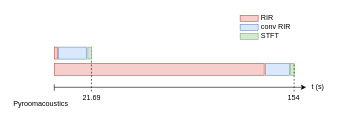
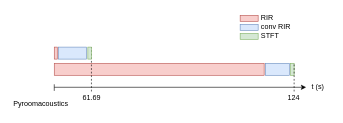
  <mxCell id="0" />
  <mxCell id="1" parent="0" />
  <mxCell id="2" value="" style="endArrow=classic;html=1;rounded=0;" edge="1" parent="1"><mxGeometry width="50" height="50" relative="1" as="geometry"><mxPoint x="90" y="145" as="sourcePoint" /><mxPoint x="510" y="145" as="targetPoint" /></mxGeometry></mxCell>
  <mxCell id="3" value="" style="rounded=0;whiteSpace=wrap;html=1;fillColor=#f8cecc;strokeColor=#b85450;" vertex="1" parent="1"><mxGeometry x="90" y="105" width="350" height="20" as="geometry" /></mxCell>
  <mxCell id="4" value="" style="rounded=0;whiteSpace=wrap;html=1;fillColor=#dae8fc;strokeColor=#6c8ebf;" vertex="1" parent="1"><mxGeometry x="442" y="105" width="40" height="20" as="geometry" /></mxCell>
  <mxCell id="5" value="" style="endArrow=none;html=1;rounded=0;strokeWidth=1;dashed=1;" edge="1" parent="1"><mxGeometry width="50" height="50" relative="1" as="geometry"><mxPoint x="152" y="152" as="sourcePoint" /><mxPoint x="152" y="78" as="targetPoint" /></mxGeometry></mxCell>
  <mxCell id="6" value="" style="rounded=0;whiteSpace=wrap;html=1;fillColor=#d5e8d4;strokeColor=#82b366;" vertex="1" parent="1"><mxGeometry x="484" y="105" width="6" height="20" as="geometry" /></mxCell>
  <mxCell id="7" value="" style="rounded=0;whiteSpace=wrap;html=1;fillColor=#f8cecc;strokeColor=#b85450;" vertex="1" parent="1"><mxGeometry x="90" y="78" width="5" height="20" as="geometry" /></mxCell>
  <mxCell id="8" value="" style="rounded=0;whiteSpace=wrap;html=1;fillColor=#dae8fc;strokeColor=#6c8ebf;" vertex="1" parent="1"><mxGeometry x="97" y="78" width="47" height="20" as="geometry" /></mxCell>
  <mxCell id="9" value="" style="rounded=0;whiteSpace=wrap;html=1;fillColor=#d5e8d4;strokeColor=#82b366;" vertex="1" parent="1"><mxGeometry x="146" y="78" width="6" height="20" as="geometry" /></mxCell>
  <mxCell id="10" value="t (s)" style="text;html=1;align=center;verticalAlign=middle;whiteSpace=wrap;rounded=0;" vertex="1" parent="1"><mxGeometry x="510" y="135" width="40" height="20" as="geometry" /></mxCell>
  <mxCell id="11" value="" style="rounded=0;whiteSpace=wrap;html=1;fillColor=#f8cecc;strokeColor=#b85450;" vertex="1" parent="1"><mxGeometry x="400" y="25" width="30" height="10" as="geometry" /></mxCell>
  <mxCell id="12" value="" style="rounded=0;whiteSpace=wrap;html=1;fillColor=#dae8fc;strokeColor=#6c8ebf;" vertex="1" parent="1"><mxGeometry x="400" y="40" width="30" height="10" as="geometry" /></mxCell>
  <mxCell id="13" value="" style="rounded=0;whiteSpace=wrap;html=1;fillColor=#d5e8d4;strokeColor=#82b366;" vertex="1" parent="1"><mxGeometry x="400" y="55" width="30" height="10" as="geometry" /></mxCell>
  <mxCell id="14" value="" style="endArrow=none;html=1;rounded=0;" edge="1" parent="1"><mxGeometry width="50" height="50" relative="1" as="geometry"><mxPoint x="90" y="151" as="sourcePoint" /><mxPoint x="90" y="140" as="targetPoint" /></mxGeometry></mxCell>
- <mxCell id="15" value="21.69" style="text;html=1;align=center;verticalAlign=middle;whiteSpace=wrap;rounded=0;" vertex="1" parent="1"><mxGeometry x="132" y="152" width="41" height="20" as="geometry" /></mxCell>
- <mxCell id="16" value="154" style="text;html=1;align=center;verticalAlign=middle;whiteSpace=wrap;rounded=0;" vertex="1" parent="1"><mxGeometry x="469" y="152" width="41" height="20" as="geometry" /></mxCell>
+ <mxCell id="15" value="61.69" style="text;html=1;align=center;verticalAlign=middle;whiteSpace=wrap;rounded=0;" vertex="1" parent="1"><mxGeometry x="132" y="152" width="41" height="20" as="geometry" /></mxCell>
+ <mxCell id="16" value="124" style="text;html=1;align=center;verticalAlign=middle;whiteSpace=wrap;rounded=0;" vertex="1" parent="1"><mxGeometry x="469" y="152" width="41" height="20" as="geometry" /></mxCell>
  <mxCell id="17" value="" style="endArrow=none;html=1;rounded=0;strokeWidth=1;dashed=1;" edge="1" parent="1"><mxGeometry width="50" height="50" relative="1" as="geometry"><mxPoint x="490" y="152" as="sourcePoint" /><mxPoint x="490" y="105" as="targetPoint" /></mxGeometry></mxCell>
  <mxCell id="18" value="RIR" style="text;html=1;align=left;verticalAlign=middle;whiteSpace=wrap;rounded=0;" vertex="1" parent="1"><mxGeometry x="433" y="20" width="40" height="20" as="geometry" /></mxCell>
  <mxCell id="19" value="conv RIR" style="text;html=1;align=left;verticalAlign=middle;whiteSpace=wrap;rounded=0;" vertex="1" parent="1"><mxGeometry x="433" y="35" width="60" height="20" as="geometry" /></mxCell>
  <mxCell id="20" value="STFT" style="text;html=1;align=left;verticalAlign=middle;whiteSpace=wrap;rounded=0;" vertex="1" parent="1"><mxGeometry x="433" y="50" width="60" height="20" as="geometry" /></mxCell>
  <mxCell id="21" value="Pyroomacoustics" style="text;html=1;align=left;verticalAlign=middle;whiteSpace=wrap;rounded=0;" vertex="1" parent="1"><mxGeometry x="20" y="163" width="100" height="20" as="geometry" /></mxCell>
